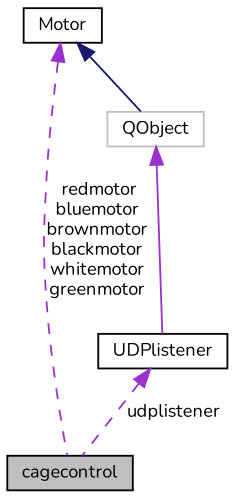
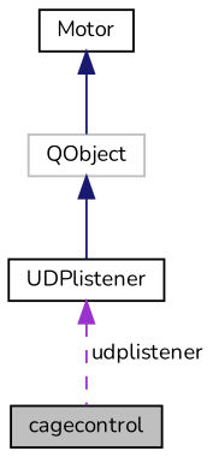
  digraph {
    fontname=Nunito
    node [color=black fillcolor=white fontname=Nunito fontsize=10 shape=record style=filled]
    edge [color=darkorchid3 dir=back fontname=Nunito fontsize=10 labelfontname=Helvetica labelfontsize=10 style=dashed]
    n1 [fillcolor=grey75 fontcolor=black height=0.2 label=cagecontrol width=0.4]
    n2 [height=0.2 label=Motor width=0.4]
    n3 [color=grey75 height=0.2 label=QObject width=0.4]
    n4 [height=0.2 label=UDPlistener width=0.4]
-   n2 -> n1 [label=" redmotor\nbluemotor\nbrownmotor\nblackmotor\nwhitemotor\ngreenmotor"]
    n2 -> n3 [color=midnightblue style=solid]
-   n3 -> n4 [style=solid]
+   n3 -> n4 [color=midnightblue style=solid]
    n4 -> n1 [label=" udplistener"]
  }
